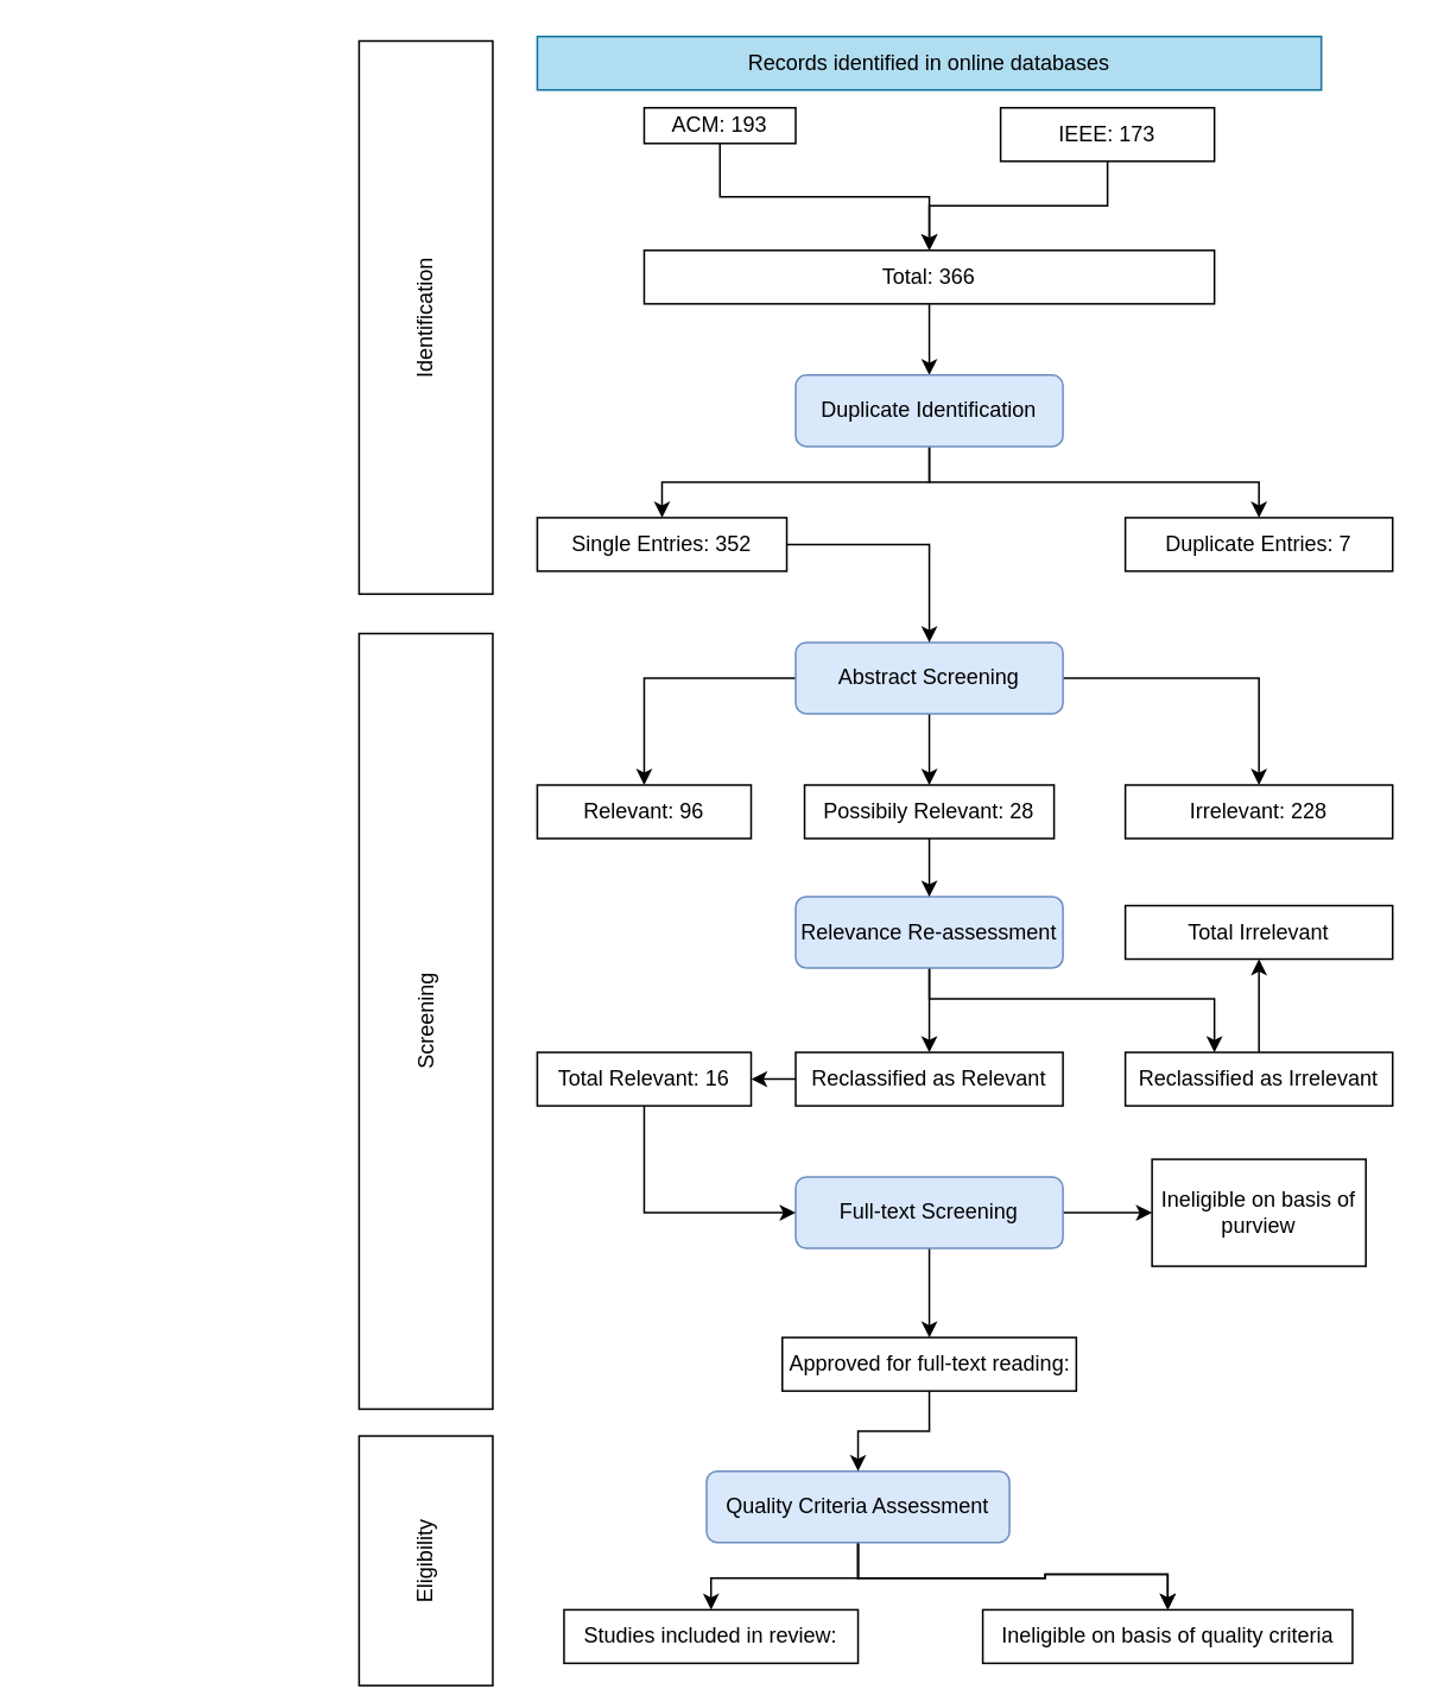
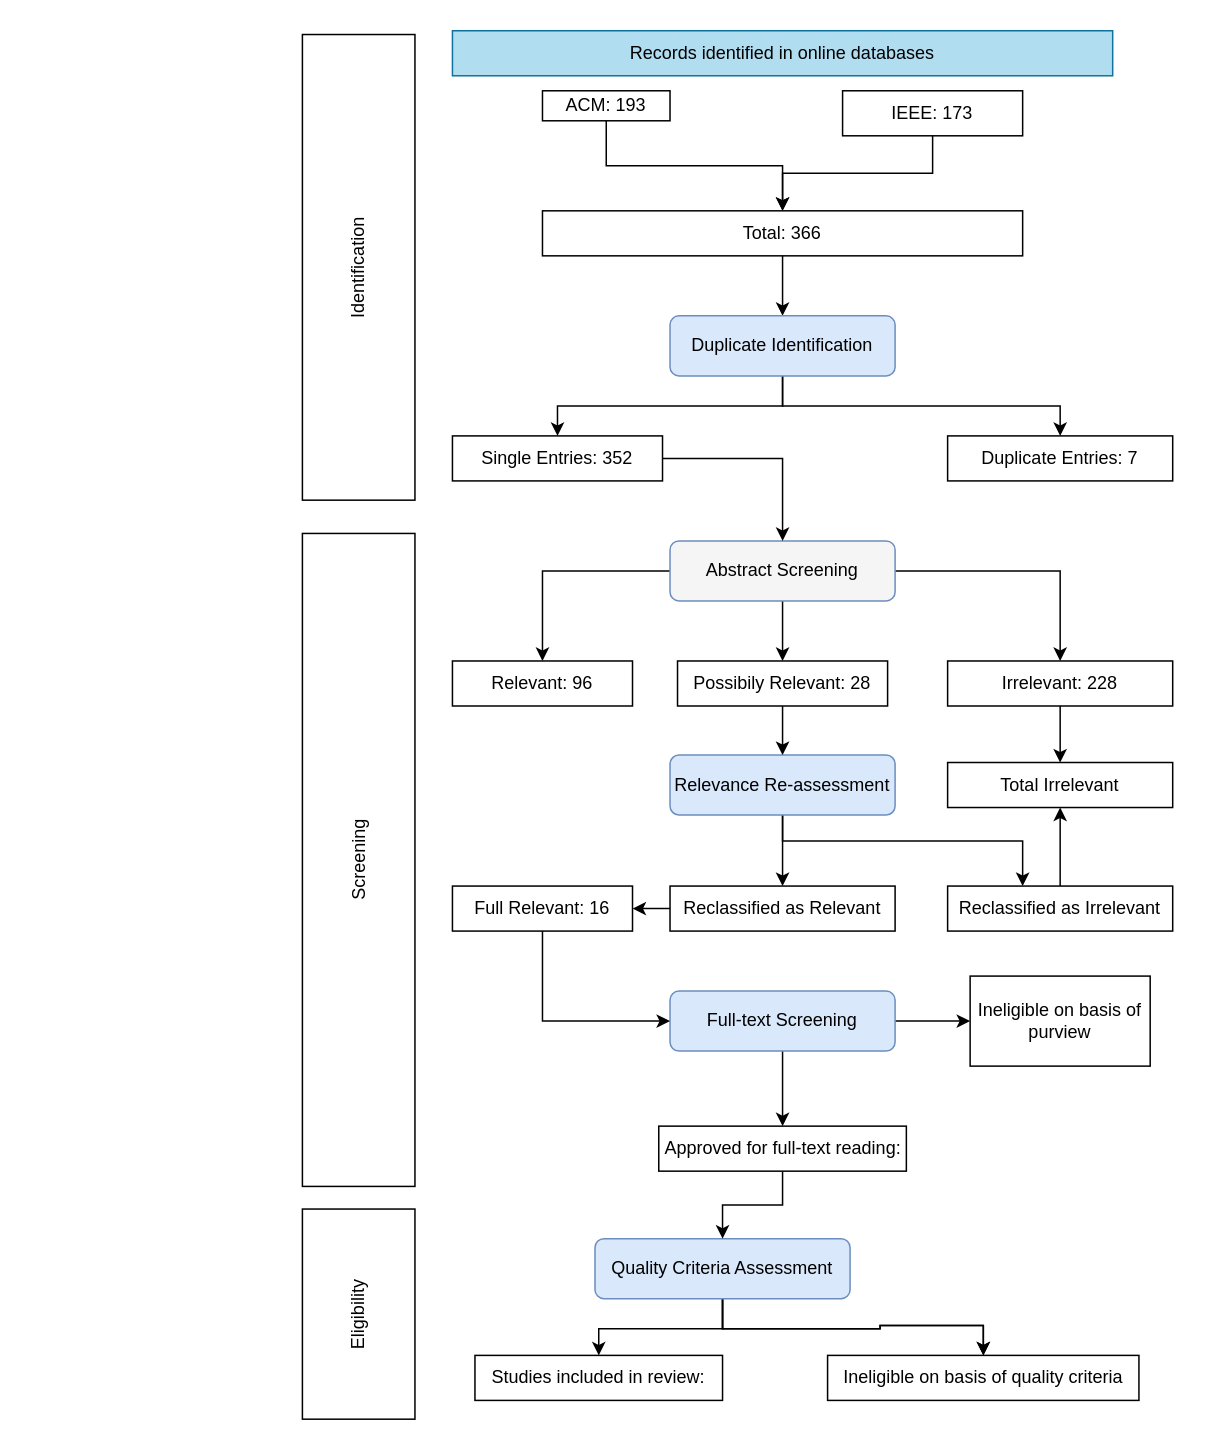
  <mxCell id="0" />
  <mxCell id="1" parent="0" />
  <mxCell id="2" value="Identification" style="rounded=0;whiteSpace=wrap;html=1;rotation=-90;" parent="1" vertex="1"><mxGeometry x="83.35" y="140.17" width="310.32" height="75" as="geometry" /></mxCell>
  <mxCell id="3" value="Records identified in online databases" style="rounded=0;whiteSpace=wrap;html=1;fillColor=#b1ddf0;strokeColor=#10739e;" parent="1" vertex="1"><mxGeometry x="301" y="20" width="440" height="30" as="geometry" /></mxCell>
  <mxCell id="4" value="Eligibility" style="rounded=0;whiteSpace=wrap;html=1;rotation=-90;" parent="1" vertex="1"><mxGeometry x="168.49" y="837.77" width="140.04" height="75" as="geometry" /></mxCell>
  <mxCell id="5" value="Screening" style="rounded=0;whiteSpace=wrap;html=1;rotation=-90;" parent="1" vertex="1"><mxGeometry x="20.93" y="535.09" width="435.16" height="75" as="geometry" /></mxCell>
  <mxCell id="6" value="" style="edgeStyle=orthogonalEdgeStyle;rounded=0;orthogonalLoop=1;jettySize=auto;html=1;" parent="1" source="7" target="11" edge="1"><mxGeometry relative="1" as="geometry" /></mxCell>
  <mxCell id="7" value="ACM: 193" style="rounded=0;whiteSpace=wrap;html=1;" parent="1" vertex="1"><mxGeometry x="361" y="60" width="85" height="20" as="geometry" /></mxCell>
  <mxCell id="8" value="" style="edgeStyle=orthogonalEdgeStyle;rounded=0;orthogonalLoop=1;jettySize=auto;html=1;" parent="1" source="9" target="11" edge="1"><mxGeometry relative="1" as="geometry" /></mxCell>
  <mxCell id="9" value="IEEE: 173" style="rounded=0;whiteSpace=wrap;html=1;" parent="1" vertex="1"><mxGeometry x="561" y="60" width="120" height="30" as="geometry" /></mxCell>
  <mxCell id="10" value="" style="edgeStyle=orthogonalEdgeStyle;rounded=0;orthogonalLoop=1;jettySize=auto;html=1;" parent="1" source="11" target="14" edge="1"><mxGeometry relative="1" as="geometry" /></mxCell>
  <mxCell id="11" value="Total: 366" style="rounded=0;whiteSpace=wrap;html=1;" parent="1" vertex="1"><mxGeometry x="361" y="140" width="320" height="30" as="geometry" /></mxCell>
  <mxCell id="12" style="edgeStyle=orthogonalEdgeStyle;rounded=0;orthogonalLoop=1;jettySize=auto;html=1;" parent="1" source="14" target="30" edge="1"><mxGeometry relative="1" as="geometry"><Array as="points"><mxPoint x="521" y="270" /><mxPoint x="371" y="270" /></Array></mxGeometry></mxCell>
  <mxCell id="13" style="edgeStyle=orthogonalEdgeStyle;rounded=0;orthogonalLoop=1;jettySize=auto;html=1;" parent="1" source="14" target="31" edge="1"><mxGeometry relative="1" as="geometry"><Array as="points"><mxPoint x="521" y="270" /><mxPoint x="706" y="270" /></Array></mxGeometry></mxCell>
  <mxCell id="14" value="Duplicate Identification" style="rounded=1;whiteSpace=wrap;html=1;fillColor=#dae8fc;strokeColor=#6c8ebf;" parent="1" vertex="1"><mxGeometry x="446" y="210" width="150" height="40" as="geometry" /></mxCell>
  <mxCell id="15" style="edgeStyle=orthogonalEdgeStyle;rounded=0;orthogonalLoop=1;jettySize=auto;html=1;" parent="1" source="18" target="33" edge="1"><mxGeometry relative="1" as="geometry" /></mxCell>
  <mxCell id="16" style="edgeStyle=orthogonalEdgeStyle;rounded=0;orthogonalLoop=1;jettySize=auto;html=1;" parent="1" source="18" target="34" edge="1"><mxGeometry relative="1" as="geometry" /></mxCell>
  <mxCell id="17" value="" style="edgeStyle=orthogonalEdgeStyle;rounded=0;orthogonalLoop=1;jettySize=auto;html=1;" parent="1" source="18" target="36" edge="1"><mxGeometry relative="1" as="geometry" /></mxCell>
- <mxCell id="18" value="Abstract Screening" style="rounded=1;whiteSpace=wrap;html=1;fillColor=#dae8fc;strokeColor=#6c8ebf;" parent="1" vertex="1"><mxGeometry x="446" y="360" width="150" height="40" as="geometry" /></mxCell>
+ <mxCell id="18" value="Abstract Screening" style="rounded=1;whiteSpace=wrap;html=1;fillColor=#f5f5f5;strokeColor=#6c8ebf;" parent="1" vertex="1"><mxGeometry x="446" y="360" width="150" height="40" as="geometry" /></mxCell>
  <mxCell id="19" style="edgeStyle=orthogonalEdgeStyle;rounded=0;orthogonalLoop=1;jettySize=auto;html=1;entryX=0.5;entryY=0;entryDx=0;entryDy=0;" parent="1" source="21" target="40" edge="1"><mxGeometry relative="1" as="geometry" /></mxCell>
  <mxCell id="20" value="" style="edgeStyle=orthogonalEdgeStyle;rounded=0;orthogonalLoop=1;jettySize=auto;html=1;" parent="1" source="21" target="42" edge="1"><mxGeometry relative="1" as="geometry"><Array as="points"><mxPoint x="521" y="560" /><mxPoint x="681" y="560" /></Array></mxGeometry></mxCell>
  <mxCell id="21" value="Relevance Re-assessment" style="rounded=1;whiteSpace=wrap;html=1;fillColor=#dae8fc;strokeColor=#6c8ebf;" parent="1" vertex="1"><mxGeometry x="446" y="502.66" width="150" height="40" as="geometry" /></mxCell>
  <mxCell id="22" value="" style="edgeStyle=orthogonalEdgeStyle;rounded=0;orthogonalLoop=1;jettySize=auto;html=1;" parent="1" source="24" target="44" edge="1"><mxGeometry relative="1" as="geometry" /></mxCell>
  <mxCell id="23" value="" style="edgeStyle=orthogonalEdgeStyle;rounded=0;orthogonalLoop=1;jettySize=auto;html=1;" parent="1" source="24" target="46" edge="1"><mxGeometry relative="1" as="geometry" /></mxCell>
  <mxCell id="24" value="Full-text Screening" style="rounded=1;whiteSpace=wrap;html=1;fillColor=#dae8fc;strokeColor=#6c8ebf;" parent="1" vertex="1"><mxGeometry x="446" y="660" width="150" height="40" as="geometry" /></mxCell>
  <mxCell id="25" value="" style="edgeStyle=orthogonalEdgeStyle;rounded=0;orthogonalLoop=1;jettySize=auto;html=1;" parent="1" source="28" target="48" edge="1"><mxGeometry relative="1" as="geometry" /></mxCell>
  <mxCell id="26" value="" style="edgeStyle=orthogonalEdgeStyle;rounded=0;orthogonalLoop=1;jettySize=auto;html=1;" parent="1" source="28" target="48" edge="1"><mxGeometry relative="1" as="geometry" /></mxCell>
  <mxCell id="27" style="edgeStyle=orthogonalEdgeStyle;rounded=0;orthogonalLoop=1;jettySize=auto;html=1;entryX=0.5;entryY=0;entryDx=0;entryDy=0;" parent="1" source="28" target="47" edge="1"><mxGeometry relative="1" as="geometry" /></mxCell>
  <mxCell id="28" value="Quality Criteria Assessment" style="rounded=1;whiteSpace=wrap;html=1;fillColor=#dae8fc;strokeColor=#6c8ebf;" parent="1" vertex="1"><mxGeometry x="396" y="825" width="170" height="40" as="geometry" /></mxCell>
  <mxCell id="29" value="" style="edgeStyle=orthogonalEdgeStyle;rounded=0;orthogonalLoop=1;jettySize=auto;html=1;" parent="1" source="30" target="18" edge="1"><mxGeometry relative="1" as="geometry" /></mxCell>
  <mxCell id="30" value="Single Entries: 352" style="rounded=0;whiteSpace=wrap;html=1;" parent="1" vertex="1"><mxGeometry x="301" y="290" width="140" height="30" as="geometry" /></mxCell>
  <mxCell id="31" value="Duplicate Entries: 7" style="rounded=0;whiteSpace=wrap;html=1;" parent="1" vertex="1"><mxGeometry x="631" y="290" width="150" height="30" as="geometry" /></mxCell>
+ <mxCell id="32" value="" style="edgeStyle=orthogonalEdgeStyle;rounded=0;orthogonalLoop=1;jettySize=auto;html=1;" parent="1" source="33" target="43" edge="1"><mxGeometry relative="1" as="geometry" /></mxCell>
  <mxCell id="33" value="Irrelevant: 228" style="rounded=0;whiteSpace=wrap;html=1;" parent="1" vertex="1"><mxGeometry x="631" y="440" width="150" height="30" as="geometry" /></mxCell>
  <mxCell id="34" value="Relevant: 96" style="rounded=0;whiteSpace=wrap;html=1;" parent="1" vertex="1"><mxGeometry x="301" y="440" width="120" height="30" as="geometry" /></mxCell>
  <mxCell id="35" value="" style="edgeStyle=orthogonalEdgeStyle;rounded=0;orthogonalLoop=1;jettySize=auto;html=1;" parent="1" source="36" target="21" edge="1"><mxGeometry relative="1" as="geometry" /></mxCell>
  <mxCell id="36" value="Possibily Relevant: 28" style="rounded=0;whiteSpace=wrap;html=1;" parent="1" vertex="1"><mxGeometry x="451" y="440" width="140" height="30" as="geometry" /></mxCell>
  <mxCell id="37" style="edgeStyle=orthogonalEdgeStyle;rounded=0;orthogonalLoop=1;jettySize=auto;html=1;entryX=0;entryY=0.5;entryDx=0;entryDy=0;" parent="1" source="38" target="24" edge="1"><mxGeometry relative="1" as="geometry"><Array as="points"><mxPoint x="361" y="680" /></Array></mxGeometry></mxCell>
- <mxCell id="38" value="Total Relevant: 16" style="rounded=0;whiteSpace=wrap;html=1;" parent="1" vertex="1"><mxGeometry x="301" y="590" width="120" height="30" as="geometry" /></mxCell>
+ <mxCell id="38" value="Full Relevant: 16" style="rounded=0;whiteSpace=wrap;html=1;" parent="1" vertex="1"><mxGeometry x="301" y="590" width="120" height="30" as="geometry" /></mxCell>
  <mxCell id="39" value="" style="edgeStyle=orthogonalEdgeStyle;rounded=0;orthogonalLoop=1;jettySize=auto;html=1;" parent="1" source="40" target="38" edge="1"><mxGeometry relative="1" as="geometry" /></mxCell>
  <mxCell id="40" value="Reclassified as Relevant" style="rounded=0;whiteSpace=wrap;html=1;" parent="1" vertex="1"><mxGeometry x="446" y="590" width="150" height="30" as="geometry" /></mxCell>
  <mxCell id="41" value="" style="edgeStyle=orthogonalEdgeStyle;rounded=0;orthogonalLoop=1;jettySize=auto;html=1;" parent="1" source="42" target="43" edge="1"><mxGeometry relative="1" as="geometry" /></mxCell>
  <mxCell id="42" value="Reclassified as Irrelevant" style="rounded=0;whiteSpace=wrap;html=1;" parent="1" vertex="1"><mxGeometry x="631" y="590" width="150" height="30" as="geometry" /></mxCell>
  <mxCell id="43" value="Total Irrelevant" style="rounded=0;whiteSpace=wrap;html=1;" parent="1" vertex="1"><mxGeometry x="631" y="507.66" width="150" height="30" as="geometry" /></mxCell>
  <mxCell id="44" value="Ineligible on basis of purview" style="rounded=0;whiteSpace=wrap;html=1;" parent="1" vertex="1"><mxGeometry x="646" y="650" width="120" height="60" as="geometry" /></mxCell>
  <mxCell id="45" value="" style="edgeStyle=orthogonalEdgeStyle;rounded=0;orthogonalLoop=1;jettySize=auto;html=1;" parent="1" source="46" target="28" edge="1"><mxGeometry relative="1" as="geometry" /></mxCell>
  <mxCell id="46" value="Approved for full-text reading:" style="rounded=0;whiteSpace=wrap;html=1;" parent="1" vertex="1"><mxGeometry x="438.5" y="750" width="165" height="30" as="geometry" /></mxCell>
  <mxCell id="47" value="Studies included in review:" style="rounded=0;whiteSpace=wrap;html=1;" parent="1" vertex="1"><mxGeometry x="316" y="902.78" width="165" height="30" as="geometry" /></mxCell>
  <mxCell id="48" value="Ineligible on basis of quality criteria" style="rounded=0;whiteSpace=wrap;html=1;" parent="1" vertex="1"><mxGeometry x="551" y="902.78" width="207.5" height="30" as="geometry" /></mxCell>
